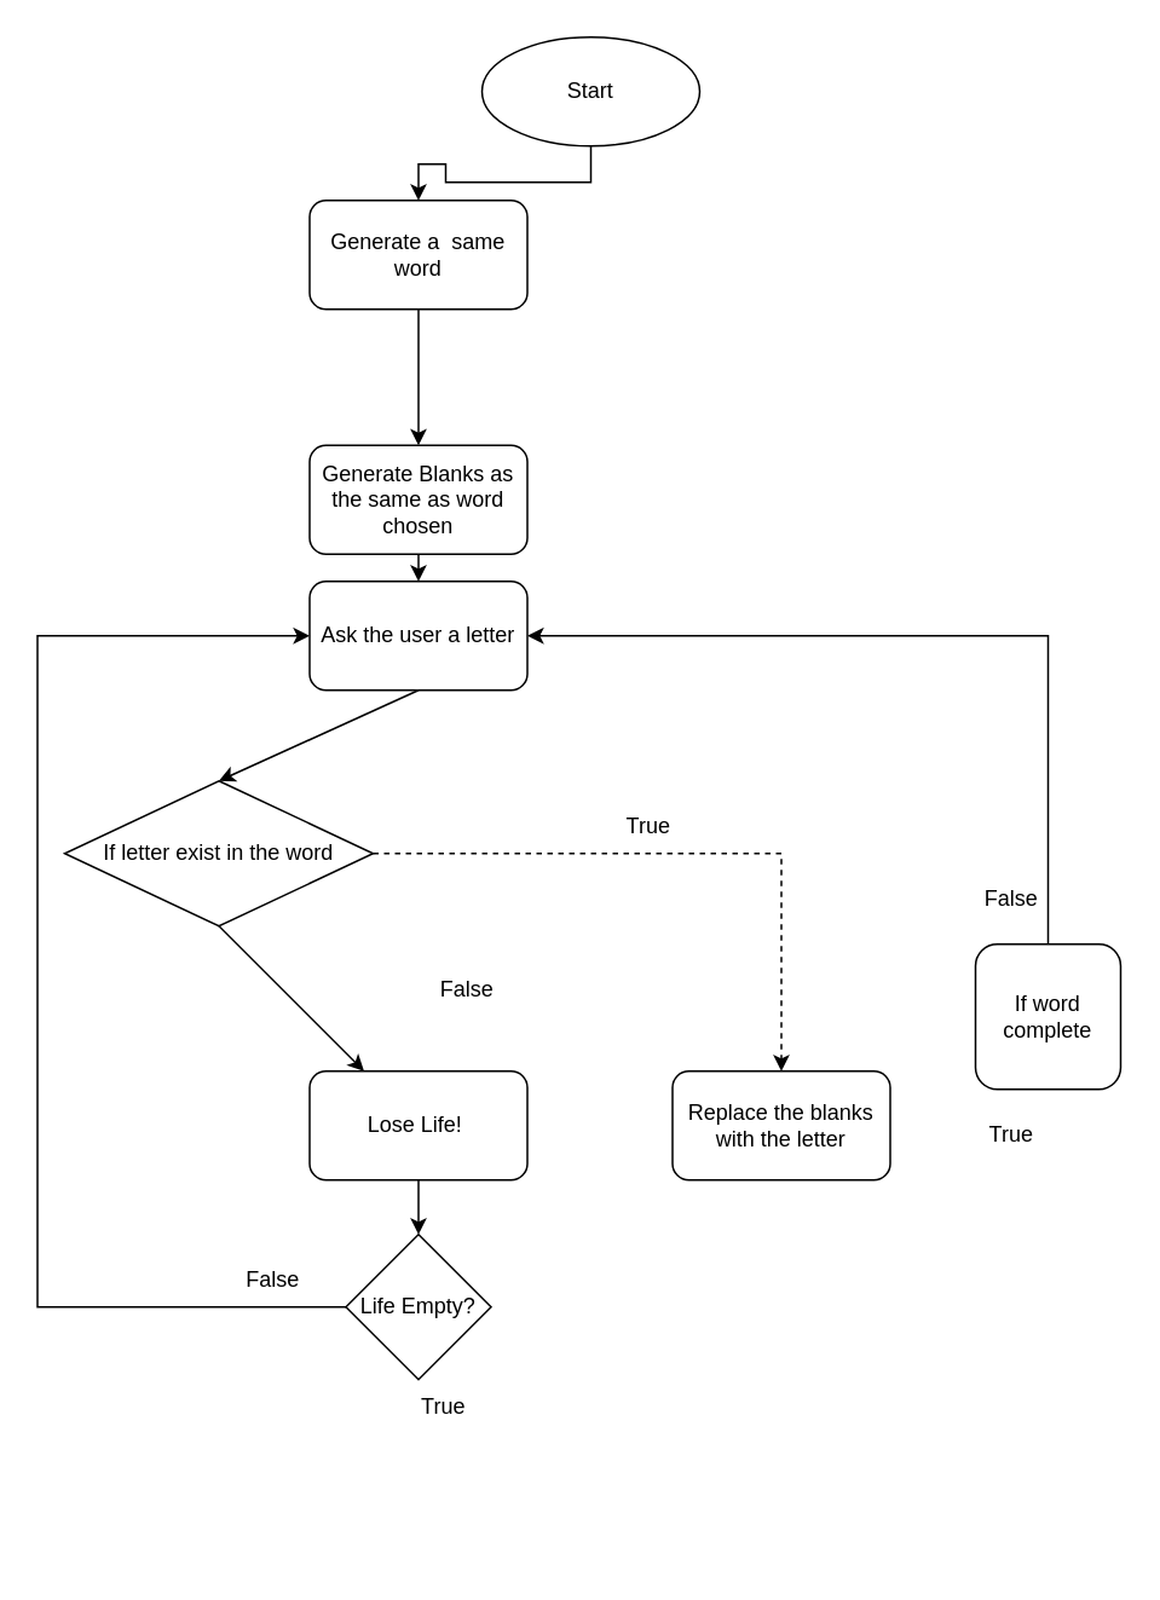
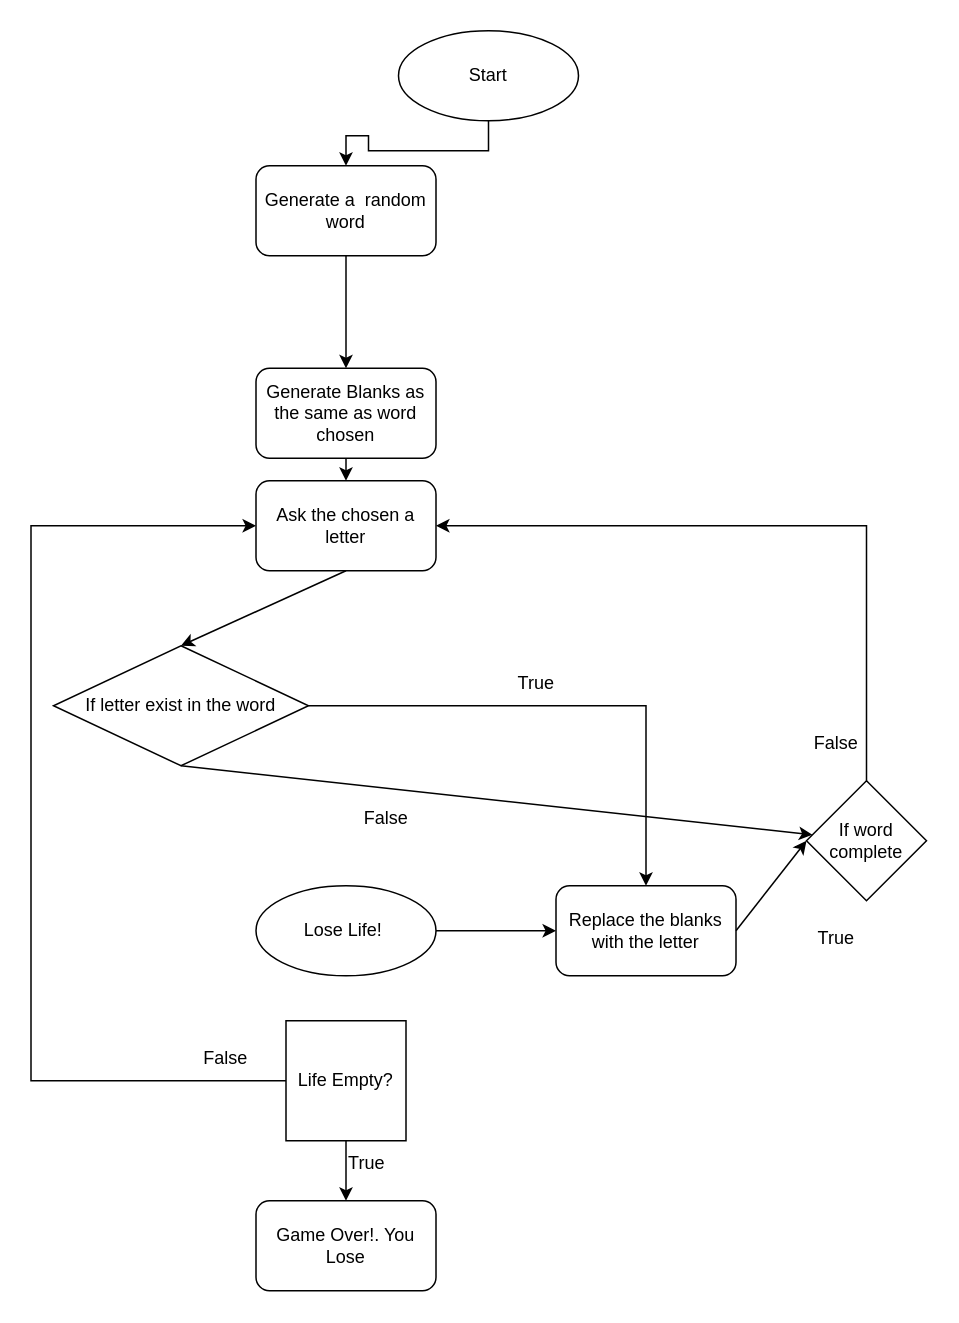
  <mxCell id="0" />
  <mxCell id="1" parent="0" />
  <mxCell id="2" value="Generate Blanks as the same as word chosen" style="rounded=1;whiteSpace=wrap;html=1;" vertex="1" parent="1"><mxGeometry x="170" y="245" width="120" height="60" as="geometry" /></mxCell>
- <mxCell id="3" value="Ask the user a letter" style="rounded=1;whiteSpace=wrap;html=1;" vertex="1" parent="1"><mxGeometry x="170" y="320" width="120" height="60" as="geometry" /></mxCell>
+ <mxCell id="3" value="Ask the chosen a letter" style="rounded=1;whiteSpace=wrap;html=1;" vertex="1" parent="1"><mxGeometry x="170" y="320" width="120" height="60" as="geometry" /></mxCell>
  <mxCell id="4" value="If letter exist in the word" style="rhombus;whiteSpace=wrap;html=1;" vertex="1" parent="1"><mxGeometry x="35" y="430" width="170" height="80" as="geometry" /></mxCell>
  <mxCell id="5" value="Replace the blanks with the letter" style="rounded=1;whiteSpace=wrap;html=1;" vertex="1" parent="1"><mxGeometry x="370" y="590" width="120" height="60" as="geometry" /></mxCell>
- <mxCell id="6" value="If word complete" style="whiteSpace=wrap;html=1;rounded=1;" vertex="1" parent="1"><mxGeometry x="537" y="520" width="80" height="80" as="geometry" /></mxCell>
+ <mxCell id="6" value="If word complete" style="rhombus;whiteSpace=wrap;html=1;" vertex="1" parent="1"><mxGeometry x="537" y="520" width="80" height="80" as="geometry" /></mxCell>
  <mxCell id="7" value="" style="endArrow=classic;html=1;rounded=0;exitX=0.5;exitY=1;exitDx=0;exitDy=0;entryX=0.5;entryY=0;entryDx=0;entryDy=0;" edge="1" parent="1" source="2" target="3"><mxGeometry width="50" height="50" relative="1" as="geometry"><mxPoint x="217" y="600" as="sourcePoint" /><mxPoint x="267" y="550" as="targetPoint" /></mxGeometry></mxCell>
  <mxCell id="8" value="" style="endArrow=classic;html=1;rounded=0;exitX=0.5;exitY=0;exitDx=0;exitDy=0;entryX=1;entryY=0.5;entryDx=0;entryDy=0;" edge="1" parent="1" source="6" target="3"><mxGeometry width="50" height="50" relative="1" as="geometry"><mxPoint x="217" y="600" as="sourcePoint" /><mxPoint x="267" y="550" as="targetPoint" /><Array as="points"><mxPoint x="577" y="350" /></Array></mxGeometry></mxCell>
  <mxCell id="9" value="False" style="text;html=1;strokeColor=none;fillColor=none;align=center;verticalAlign=middle;whiteSpace=wrap;rounded=0;" vertex="1" parent="1"><mxGeometry x="542" y="480" width="30" height="30" as="geometry" /></mxCell>
  <mxCell id="10" value="True" style="text;html=1;strokeColor=none;fillColor=none;align=center;verticalAlign=middle;whiteSpace=wrap;rounded=0;" vertex="1" parent="1"><mxGeometry x="527" y="610" width="60" height="30" as="geometry" /></mxCell>
+ <mxCell id="11" value="" style="endArrow=classic;html=1;rounded=0;entryX=0;entryY=0.5;entryDx=0;entryDy=0;exitX=1;exitY=0.5;exitDx=0;exitDy=0;" edge="1" parent="1" source="5" target="6"><mxGeometry width="50" height="50" relative="1" as="geometry"><mxPoint x="217" y="600" as="sourcePoint" /><mxPoint x="267" y="550" as="targetPoint" /></mxGeometry></mxCell>
  <mxCell id="12" value="" style="endArrow=classic;html=1;rounded=0;exitX=0.5;exitY=1;exitDx=0;exitDy=0;entryX=0.5;entryY=0;entryDx=0;entryDy=0;" edge="1" parent="1" source="3" target="4"><mxGeometry width="50" height="50" relative="1" as="geometry"><mxPoint x="217" y="600" as="sourcePoint" /><mxPoint x="267" y="550" as="targetPoint" /></mxGeometry></mxCell>
- <mxCell id="13" value="" style="endArrow=classic;html=1;rounded=0;entryX=0.5;entryY=0;entryDx=0;entryDy=0;exitX=1;exitY=0.5;exitDx=0;exitDy=0;dashed=1;" edge="1" parent="1" source="4" target="5"><mxGeometry width="50" height="50" relative="1" as="geometry"><mxPoint x="217" y="600" as="sourcePoint" /><mxPoint x="267" y="550" as="targetPoint" /><Array as="points"><mxPoint x="430" y="470" /></Array></mxGeometry></mxCell>
- <mxCell id="14" value="" style="endArrow=classic;html=1;rounded=0;exitX=0.5;exitY=1;exitDx=0;exitDy=0;" edge="1" parent="1" source="4" target="16"><mxGeometry width="50" height="50" relative="1" as="geometry"><mxPoint x="207" y="560" as="sourcePoint" /><mxPoint x="227" y="580" as="targetPoint" /></mxGeometry></mxCell>
- <mxCell id="15" value="" style="edgeStyle=orthogonalEdgeStyle;rounded=0;orthogonalLoop=1;jettySize=auto;html=1;" edge="1" parent="1" source="16" target="24"><mxGeometry relative="1" as="geometry" /></mxCell>
- <mxCell id="16" value="Lose Life!&amp;nbsp;" style="rounded=1;whiteSpace=wrap;html=1;" vertex="1" parent="1"><mxGeometry x="170" y="590" width="120" height="60" as="geometry" /></mxCell>
+ <mxCell id="13" value="" style="endArrow=classic;html=1;rounded=0;entryX=0.5;entryY=0;entryDx=0;entryDy=0;exitX=1;exitY=0.5;exitDx=0;exitDy=0;" edge="1" parent="1" source="4" target="5"><mxGeometry width="50" height="50" relative="1" as="geometry"><mxPoint x="217" y="600" as="sourcePoint" /><mxPoint x="267" y="550" as="targetPoint" /><Array as="points"><mxPoint x="430" y="470" /></Array></mxGeometry></mxCell>
+ <mxCell id="14" value="" style="endArrow=classic;html=1;rounded=0;exitX=0.5;exitY=1;exitDx=0;exitDy=0;" edge="1" parent="1" source="4" target="6"><mxGeometry width="50" height="50" relative="1" as="geometry"><mxPoint x="207" y="560" as="sourcePoint" /><mxPoint x="227" y="580" as="targetPoint" /></mxGeometry></mxCell>
+ <mxCell id="15" value="" style="edgeStyle=orthogonalEdgeStyle;rounded=0;orthogonalLoop=1;jettySize=auto;html=1;" edge="1" parent="1" source="16" target="5"><mxGeometry relative="1" as="geometry" /></mxCell>
+ <mxCell id="16" value="Lose Life!&amp;nbsp;" style="ellipse;whiteSpace=wrap;html=1;" vertex="1" parent="1"><mxGeometry x="170" y="590" width="120" height="60" as="geometry" /></mxCell>
  <mxCell id="17" value="True" style="text;html=1;strokeColor=none;fillColor=none;align=center;verticalAlign=middle;whiteSpace=wrap;rounded=0;" vertex="1" parent="1"><mxGeometry x="327" y="440" width="60" height="30" as="geometry" /></mxCell>
  <mxCell id="18" value="False" style="text;html=1;strokeColor=none;fillColor=none;align=center;verticalAlign=middle;whiteSpace=wrap;rounded=0;" vertex="1" parent="1"><mxGeometry x="227" y="530" width="60" height="30" as="geometry" /></mxCell>
  <mxCell id="19" value="" style="edgeStyle=orthogonalEdgeStyle;rounded=0;orthogonalLoop=1;jettySize=auto;html=1;" edge="1" parent="1" source="20" target="22"><mxGeometry relative="1" as="geometry" /></mxCell>
  <mxCell id="20" value="Start" style="ellipse;whiteSpace=wrap;html=1;" vertex="1" parent="1"><mxGeometry x="265" y="20" width="120" height="60" as="geometry" /></mxCell>
  <mxCell id="21" value="" style="edgeStyle=orthogonalEdgeStyle;rounded=0;orthogonalLoop=1;jettySize=auto;html=1;" edge="1" parent="1" source="22" target="2"><mxGeometry relative="1" as="geometry" /></mxCell>
- <mxCell id="22" value="Generate a &amp;nbsp;same word" style="whiteSpace=wrap;html=1;rounded=1;" vertex="1" parent="1"><mxGeometry x="170" y="110" width="120" height="60" as="geometry" /></mxCell>
- <mxCell id="24" value="Life Empty?" style="rhombus;whiteSpace=wrap;html=1;" vertex="1" parent="1"><mxGeometry x="190" y="680" width="80" height="80" as="geometry" /></mxCell>
+ <mxCell id="22" value="Generate a &amp;nbsp;random word" style="whiteSpace=wrap;html=1;rounded=1;" vertex="1" parent="1"><mxGeometry x="170" y="110" width="120" height="60" as="geometry" /></mxCell>
+ <mxCell id="23" value="" style="edgeStyle=orthogonalEdgeStyle;rounded=0;orthogonalLoop=1;jettySize=auto;html=1;" edge="1" parent="1" source="24" target="25"><mxGeometry relative="1" as="geometry" /></mxCell>
+ <mxCell id="24" value="Life Empty?" style="whiteSpace=wrap;html=1;rounded=0;" vertex="1" parent="1"><mxGeometry x="190" y="680" width="80" height="80" as="geometry" /></mxCell>
+ <mxCell id="25" value="Game Over!. You Lose" style="rounded=1;whiteSpace=wrap;html=1;" vertex="1" parent="1"><mxGeometry x="170" y="800" width="120" height="60" as="geometry" /></mxCell>
  <mxCell id="26" value="True" style="text;html=1;strokeColor=none;fillColor=none;align=center;verticalAlign=middle;whiteSpace=wrap;rounded=0;" vertex="1" parent="1"><mxGeometry x="214" y="760" width="60" height="30" as="geometry" /></mxCell>
  <mxCell id="27" value="" style="endArrow=classic;html=1;rounded=0;exitX=0;exitY=0.5;exitDx=0;exitDy=0;entryX=0;entryY=0.5;entryDx=0;entryDy=0;" edge="1" parent="1" source="24" target="3"><mxGeometry width="50" height="50" relative="1" as="geometry"><mxPoint x="220" y="660" as="sourcePoint" /><mxPoint x="160" y="350" as="targetPoint" /><Array as="points"><mxPoint x="20" y="720" /><mxPoint x="20" y="350" /></Array></mxGeometry></mxCell>
  <mxCell id="28" value="False" style="text;html=1;strokeColor=none;fillColor=none;align=center;verticalAlign=middle;whiteSpace=wrap;rounded=0;" vertex="1" parent="1"><mxGeometry x="120" y="690" width="60" height="30" as="geometry" /></mxCell>
